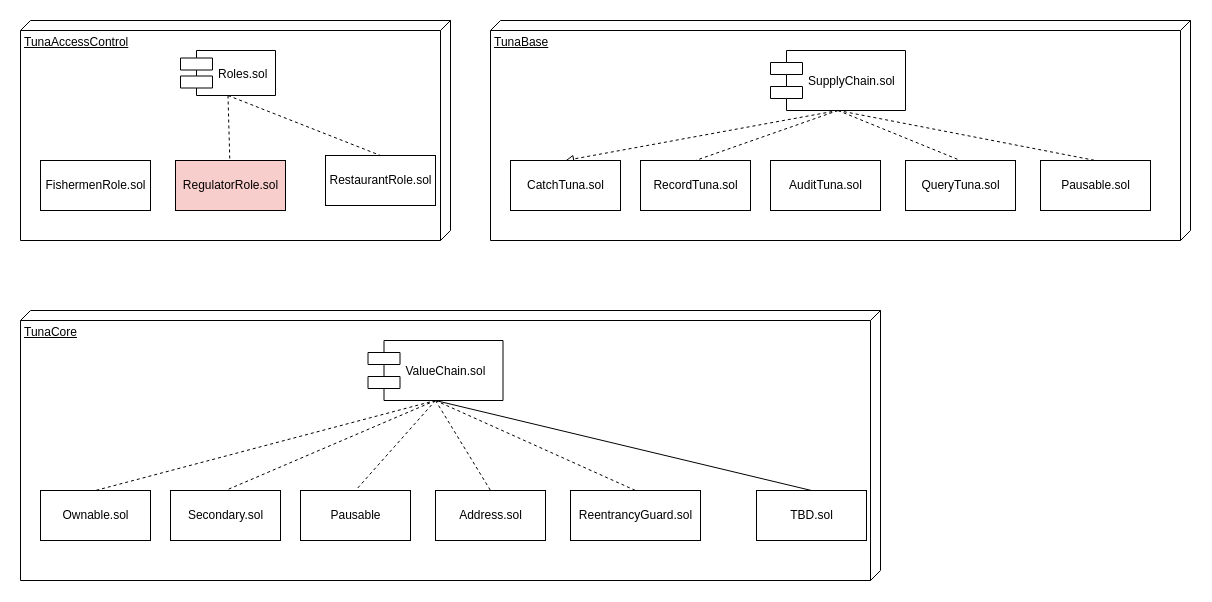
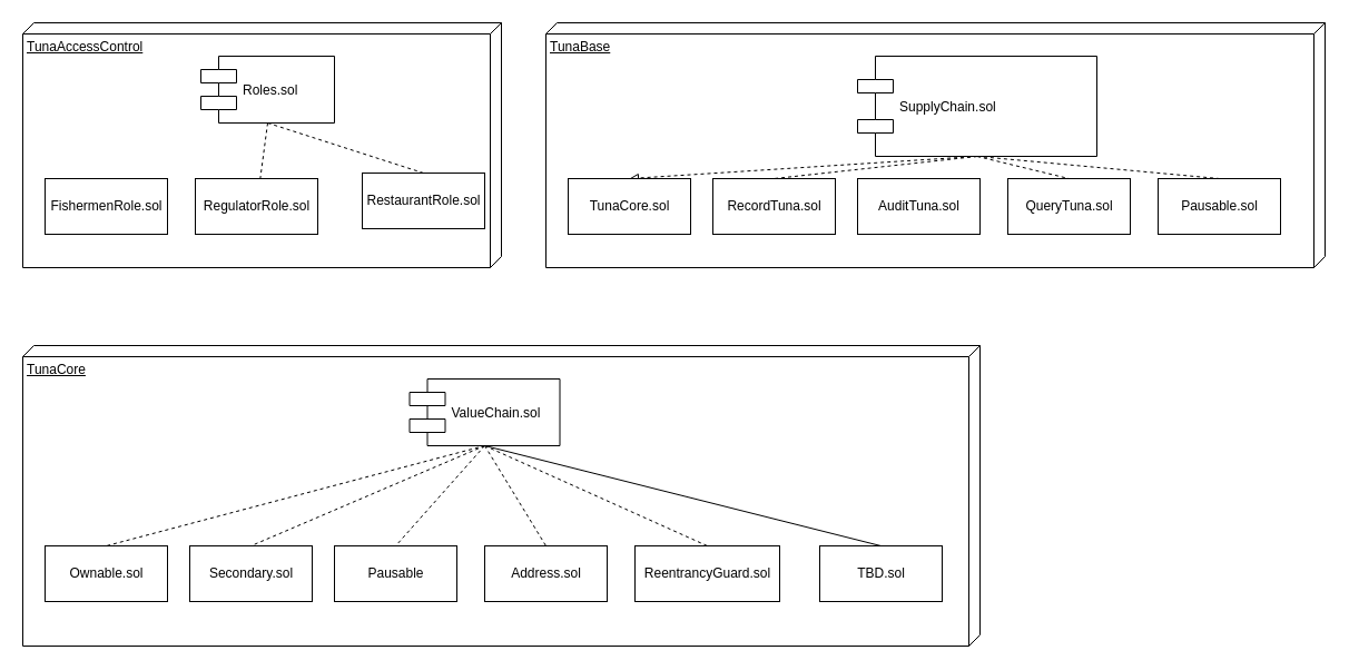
  <mxCell id="0" style=";html=1;" />
  <mxCell id="1" style=";html=1;" parent="0" />
  <mxCell id="2" value="TunaAccessControl" style="verticalAlign=top;align=left;spacingTop=8;spacingLeft=2;spacingRight=12;shape=cube;size=10;direction=south;fontStyle=4;html=1;fillColor=#FFFFFF;" vertex="1" parent="1"><mxGeometry x="20" y="20" width="430" height="220" as="geometry" /></mxCell>
  <mxCell id="3" style="edgeStyle=none;rounded=0;orthogonalLoop=1;jettySize=auto;html=1;exitX=0.5;exitY=1;exitDx=0;exitDy=0;dashed=1;startArrow=none;startFill=0;endArrow=none;endFill=0;" edge="1" parent="1" source="5" target="7"><mxGeometry relative="1" as="geometry" /></mxCell>
  <mxCell id="4" style="edgeStyle=none;rounded=0;orthogonalLoop=1;jettySize=auto;html=1;exitX=0.5;exitY=1;exitDx=0;exitDy=0;entryX=0.5;entryY=0;entryDx=0;entryDy=0;dashed=1;startArrow=none;startFill=0;endArrow=none;endFill=0;" edge="1" parent="1" source="5" target="8"><mxGeometry relative="1" as="geometry" /></mxCell>
- <mxCell id="5" value="Roles.sol" style="shape=component;align=left;spacingLeft=36;fillColor=#FFFFFF;" vertex="1" parent="1"><mxGeometry x="180" y="50" width="95" height="45" as="geometry" /></mxCell>
+ <mxCell id="5" value="Roles.sol" style="shape=component;align=left;spacingLeft=36;fillColor=#FFFFFF;" vertex="1" parent="1"><mxGeometry x="180" y="50" width="120" height="60" as="geometry" /></mxCell>
  <mxCell id="6" value="FishermenRole.sol" style="html=1;fillColor=#FFFFFF;" vertex="1" parent="1"><mxGeometry x="40" y="160" width="110" height="50" as="geometry" /></mxCell>
- <mxCell id="7" value="RegulatorRole.sol" style="html=1;fillColor=#f8cecc;" vertex="1" parent="1"><mxGeometry x="175" y="160" width="110" height="50" as="geometry" /></mxCell>
+ <mxCell id="7" value="RegulatorRole.sol" style="html=1;fillColor=#FFFFFF;" vertex="1" parent="1"><mxGeometry x="175" y="160" width="110" height="50" as="geometry" /></mxCell>
  <mxCell id="8" value="RestaurantRole.sol" style="html=1;fillColor=#FFFFFF;" vertex="1" parent="1"><mxGeometry x="325" y="155" width="110" height="50" as="geometry" /></mxCell>
  <mxCell id="9" value="TunaBase" style="verticalAlign=top;align=left;spacingTop=8;spacingLeft=2;spacingRight=12;shape=cube;size=10;direction=south;fontStyle=4;html=1;fillColor=#FFFFFF;" vertex="1" parent="1"><mxGeometry x="490" y="20" width="700" height="220" as="geometry" /></mxCell>
  <mxCell id="10" style="edgeStyle=none;rounded=0;orthogonalLoop=1;jettySize=auto;html=1;exitX=0.5;exitY=1;exitDx=0;exitDy=0;entryX=0.5;entryY=0;entryDx=0;entryDy=0;dashed=1;startArrow=none;startFill=0;endArrow=block;endFill=0;" edge="1" parent="1" source="14" target="15"><mxGeometry relative="1" as="geometry" /></mxCell>
  <mxCell id="11" style="edgeStyle=none;rounded=0;orthogonalLoop=1;jettySize=auto;html=1;exitX=0.5;exitY=1;exitDx=0;exitDy=0;dashed=1;startArrow=none;startFill=0;endArrow=none;endFill=0;entryX=0.5;entryY=0;entryDx=0;entryDy=0;" edge="1" parent="1" source="14" target="16"><mxGeometry relative="1" as="geometry" /></mxCell>
  <mxCell id="12" style="edgeStyle=none;rounded=0;orthogonalLoop=1;jettySize=auto;html=1;exitX=0.5;exitY=1;exitDx=0;exitDy=0;entryX=0.5;entryY=0;entryDx=0;entryDy=0;dashed=1;startArrow=none;startFill=0;endArrow=none;endFill=0;" edge="1" parent="1" source="14" target="18"><mxGeometry relative="1" as="geometry" /></mxCell>
  <mxCell id="13" style="edgeStyle=none;rounded=0;orthogonalLoop=1;jettySize=auto;html=1;exitX=0.5;exitY=1;exitDx=0;exitDy=0;entryX=0.5;entryY=0;entryDx=0;entryDy=0;dashed=1;startArrow=none;startFill=0;endArrow=none;endFill=0;" edge="1" parent="1" source="14" target="19"><mxGeometry relative="1" as="geometry" /></mxCell>
- <mxCell id="14" value="SupplyChain.sol" style="shape=component;align=left;spacingLeft=36;fillColor=#FFFFFF;" vertex="1" parent="1"><mxGeometry x="770" y="50" width="135" height="60" as="geometry" /></mxCell>
- <mxCell id="15" value="CatchTuna.sol" style="html=1;fillColor=#FFFFFF;" vertex="1" parent="1"><mxGeometry x="510" y="160" width="110" height="50" as="geometry" /></mxCell>
+ <mxCell id="14" value="SupplyChain.sol" style="shape=component;align=left;spacingLeft=36;fillColor=#FFFFFF;" vertex="1" parent="1"><mxGeometry x="770" y="50" width="215" height="90" as="geometry" /></mxCell>
+ <mxCell id="15" value="TunaCore.sol" style="html=1;fillColor=#FFFFFF;" vertex="1" parent="1"><mxGeometry x="510" y="160" width="110" height="50" as="geometry" /></mxCell>
  <mxCell id="16" value="RecordTuna.sol" style="html=1;fillColor=#FFFFFF;" vertex="1" parent="1"><mxGeometry x="640" y="160" width="110" height="50" as="geometry" /></mxCell>
  <mxCell id="17" value="AuditTuna.sol" style="html=1;fillColor=#FFFFFF;" vertex="1" parent="1"><mxGeometry x="770" y="160" width="110" height="50" as="geometry" /></mxCell>
  <mxCell id="18" value="QueryTuna.sol" style="html=1;fillColor=#FFFFFF;" vertex="1" parent="1"><mxGeometry x="905" y="160" width="110" height="50" as="geometry" /></mxCell>
  <mxCell id="19" value="Pausable.sol" style="html=1;fillColor=#FFFFFF;" vertex="1" parent="1"><mxGeometry x="1040" y="160" width="110" height="50" as="geometry" /></mxCell>
  <mxCell id="20" value="TunaCore" style="verticalAlign=top;align=left;spacingTop=8;spacingLeft=2;spacingRight=12;shape=cube;size=10;direction=south;fontStyle=4;html=1;fillColor=#FFFFFF;" vertex="1" parent="1"><mxGeometry x="20" y="310" width="860" height="270" as="geometry" /></mxCell>
  <mxCell id="21" style="edgeStyle=none;rounded=0;orthogonalLoop=1;jettySize=auto;html=1;exitX=0.5;exitY=1;exitDx=0;exitDy=0;entryX=0.5;entryY=0;entryDx=0;entryDy=0;dashed=1;startArrow=none;startFill=0;endArrow=none;endFill=0;" edge="1" parent="1" source="27" target="28"><mxGeometry relative="1" as="geometry" /></mxCell>
  <mxCell id="22" style="edgeStyle=none;rounded=0;orthogonalLoop=1;jettySize=auto;html=1;exitX=0.5;exitY=1;exitDx=0;exitDy=0;dashed=1;startArrow=none;startFill=0;endArrow=none;endFill=0;entryX=0.5;entryY=0;entryDx=0;entryDy=0;" edge="1" parent="1" source="27" target="29"><mxGeometry relative="1" as="geometry" /></mxCell>
  <mxCell id="23" style="edgeStyle=none;rounded=0;orthogonalLoop=1;jettySize=auto;html=1;exitX=0.5;exitY=1;exitDx=0;exitDy=0;entryX=0.5;entryY=0;entryDx=0;entryDy=0;dashed=1;startArrow=none;startFill=0;endArrow=none;endFill=0;" edge="1" parent="1" source="27" target="30"><mxGeometry relative="1" as="geometry" /></mxCell>
  <mxCell id="24" style="edgeStyle=none;rounded=0;orthogonalLoop=1;jettySize=auto;html=1;exitX=0.5;exitY=1;exitDx=0;exitDy=0;entryX=0.5;entryY=0;entryDx=0;entryDy=0;dashed=1;startArrow=none;startFill=0;endArrow=none;endFill=0;" edge="1" parent="1" source="27" target="31"><mxGeometry relative="1" as="geometry" /></mxCell>
  <mxCell id="25" style="edgeStyle=none;rounded=0;orthogonalLoop=1;jettySize=auto;html=1;exitX=0.5;exitY=1;exitDx=0;exitDy=0;entryX=0.5;entryY=0;entryDx=0;entryDy=0;dashed=1;startArrow=none;startFill=0;endArrow=none;endFill=0;" edge="1" parent="1" source="27" target="32"><mxGeometry relative="1" as="geometry" /></mxCell>
  <mxCell id="26" style="edgeStyle=none;rounded=0;orthogonalLoop=1;jettySize=auto;html=1;exitX=0.5;exitY=1;exitDx=0;exitDy=0;entryX=0.5;entryY=0;entryDx=0;entryDy=0;dashed=0;startArrow=none;startFill=0;endArrow=none;endFill=0;" edge="1" parent="1" source="27" target="33"><mxGeometry relative="1" as="geometry" /></mxCell>
  <mxCell id="27" value="ValueChain.sol" style="shape=component;align=left;spacingLeft=36;fillColor=#FFFFFF;" vertex="1" parent="1"><mxGeometry x="367.5" y="340" width="135" height="60" as="geometry" /></mxCell>
  <mxCell id="28" value="Ownable.sol" style="html=1;fillColor=#FFFFFF;" vertex="1" parent="1"><mxGeometry x="40" y="490" width="110" height="50" as="geometry" /></mxCell>
  <mxCell id="29" value="Secondary.sol" style="html=1;fillColor=#FFFFFF;" vertex="1" parent="1"><mxGeometry x="170" y="490" width="110" height="50" as="geometry" /></mxCell>
  <mxCell id="30" value="Pausable" style="html=1;fillColor=#FFFFFF;" vertex="1" parent="1"><mxGeometry x="300" y="490" width="110" height="50" as="geometry" /></mxCell>
  <mxCell id="31" value="Address.sol" style="html=1;fillColor=#FFFFFF;" vertex="1" parent="1"><mxGeometry x="435" y="490" width="110" height="50" as="geometry" /></mxCell>
  <mxCell id="32" value="ReentrancyGuard.sol" style="html=1;fillColor=#FFFFFF;" vertex="1" parent="1"><mxGeometry x="570" y="490" width="130" height="50" as="geometry" /></mxCell>
- <mxCell id="33" value="TBD.sol" style="html=1;fillColor=#FFFFFF;" vertex="1" parent="1"><mxGeometry x="756" y="490" width="110" height="50" as="geometry" /></mxCell>
+ <mxCell id="33" value="TBD.sol" style="html=1;fillColor=#FFFFFF;" vertex="1" parent="1"><mxGeometry x="736" y="490" width="110" height="50" as="geometry" /></mxCell>
